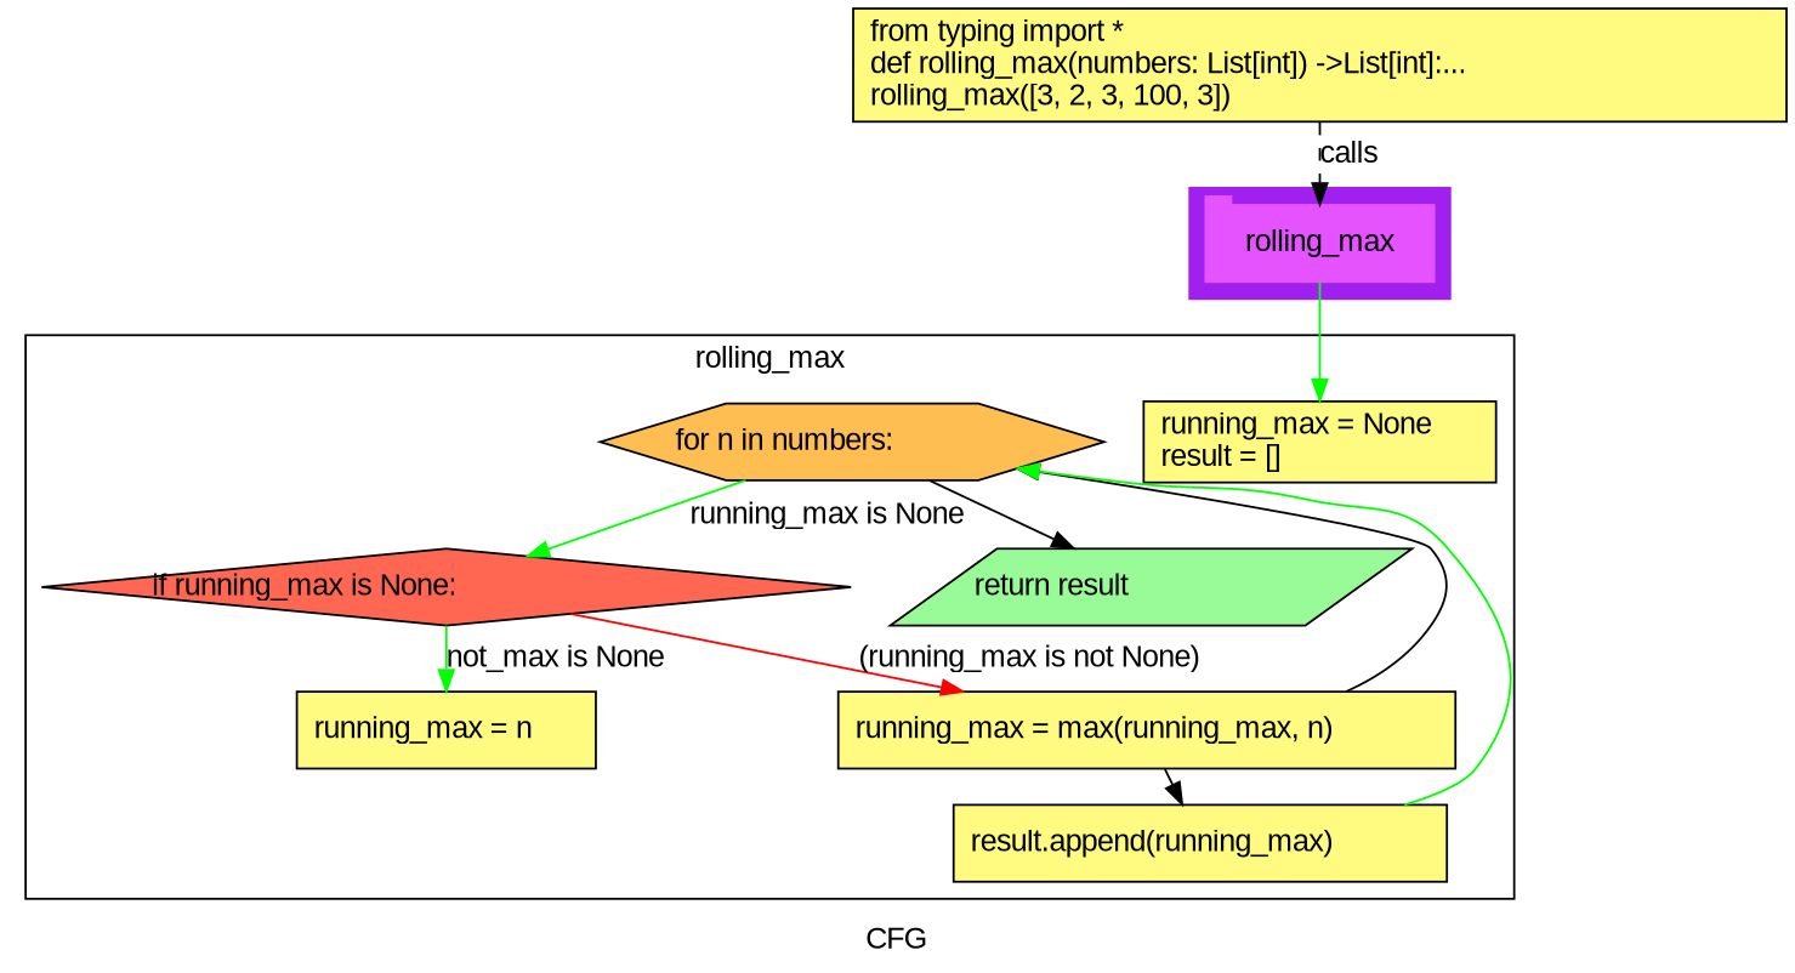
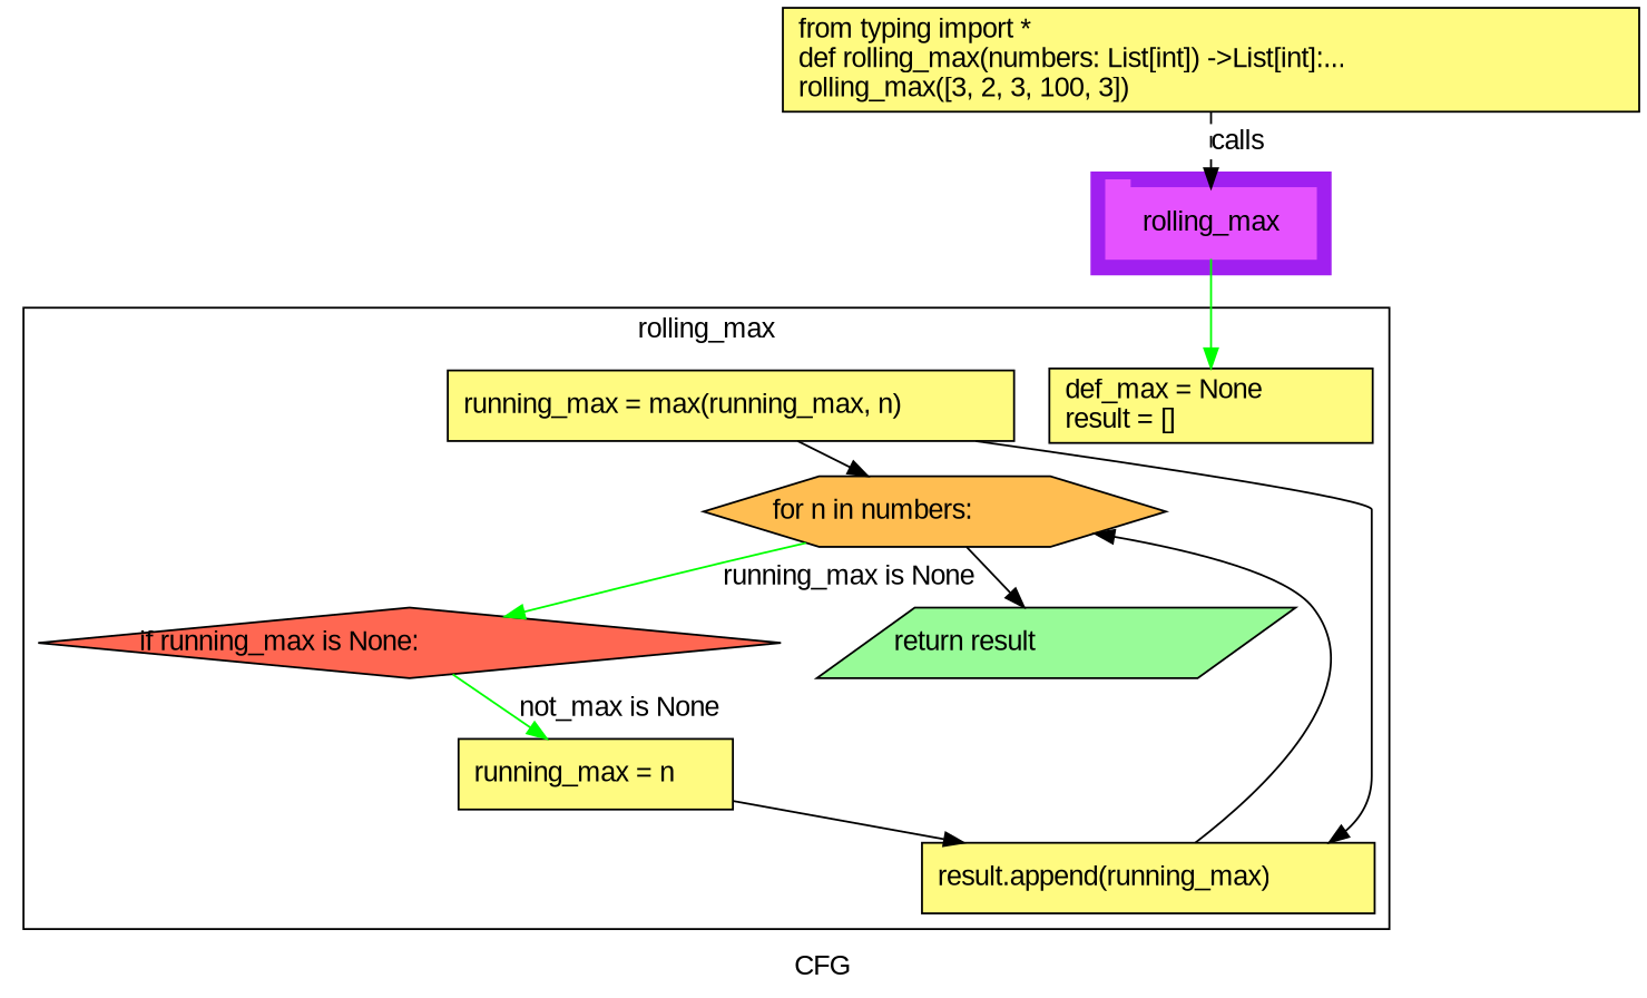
  digraph {
    compound=True
    fontname="Liberation Sans"
    label=CFG
    pack=False
    rankdir=TB
    ranksep=0.02
    node [fontname="Liberation Sans" shape=rectangle style="filled,solid" fillcolor="#FFFB81"]
    edge [color=black fontname="Liberation Sans"]
    n1 [color="#E552FF" height=0.5 label=rolling_max linenum="[16]" shape=tab style=filled width=1.4861 fillcolor=""]
-   n2 [height=0.52778 label="running_max = None\lresult = []\l" linenum="[3, 4]" width=2.2917]
+   n2 [height=0.52778 label="def_max = None\lresult = []\l" linenum="[3, 4]" width=2.2917]
    n3 [fillcolor="#FFBE52" height=0.5 label="for n in numbers:\l" linenum="[6]" shape=hexagon width=3.273]
    n4 [fillcolor="#FF6752" height=0.5 label="if running_max is None:\l" linenum="[7]" shape=diamond width=5.2596]
    n5 [fillcolor="#98fb98" height=0.5 label="return result\l" linenum="[14]" shape=parallelogram width=3.2823]
    n6 [height=0.5 label="running_max = n\l" linenum="[8]" width=1.9444]
    n7 [height=0.5 label="running_max = max(running_max, n)\l" linenum="[10]" width=4.0139]
    n8 [height=0.5 label="result.append(running_max)\l" linenum="[12]" width=3.2083]
    n9 [height=0.73611 label="from typing import *\ldef rolling_max(numbers: List[int]) ->List[int]:...\lrolling_max([3, 2, 3, 100, 3])\l" linenum="[1]" width=6.0694]
    subgraph cluster_1 {
      color=purple
      compound=true
      label=""
      shape=tab
      style=filled
      n1
    }
    subgraph cluster_2 {
      label=rolling_max
      n2
      n3
      n4
      n5
      n6
      n7
      n8
      subgraph cluster_3 {
        color=purple
        compound=true
        label=""
        shape=tab
        style=filled
      }
      subgraph cluster_4 {
        color=purple
        compound=true
        label=""
        shape=tab
        style=filled
      }
    }
    n1 -> n2 [color=green]
    n3 -> n4 [color=green label="running_max is None"]
    n3 -> n5
    n4 -> n6 [color=green label="not_max is None"]
-   n4 -> n7 [color=red label="(running_max is not None)"]
+   n6 -> n8
    n7 -> n3
    n7 -> n8
-   n8 -> n3 [color=green]
+   n8 -> n3
    n9 -> n1 [label=calls style=dashed color=""]
  }
